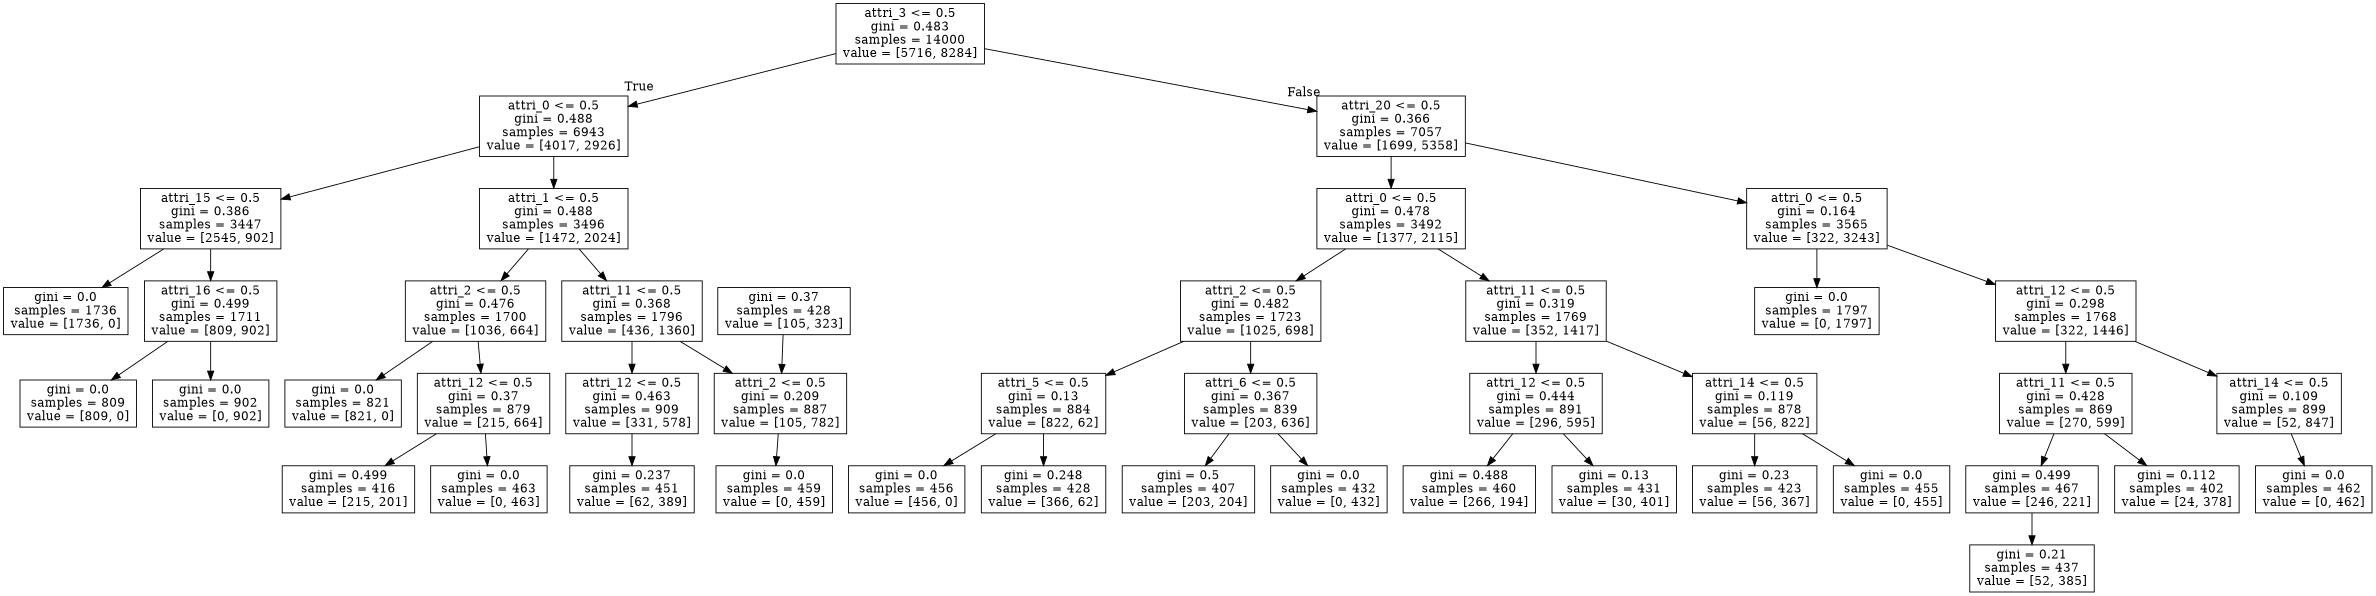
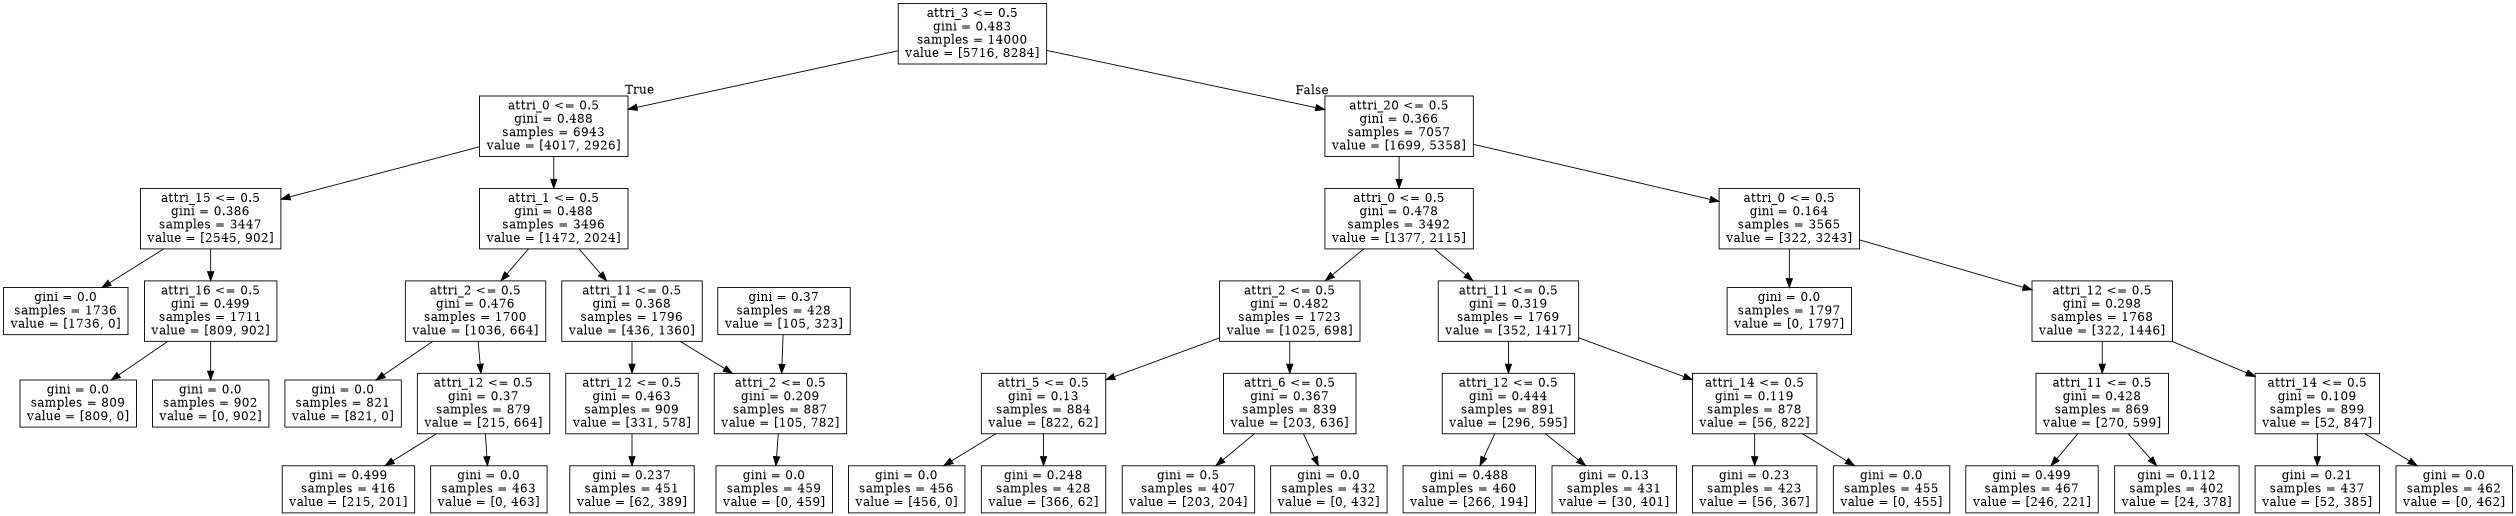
  digraph {
    fontname="DejaVu Serif"
    node [fontname="DejaVu Serif" shape=box]
    edge [fontname="DejaVu Serif"]
    n1 [label="attri_3 <= 0.5\ngini = 0.483\nsamples = 14000\nvalue = [5716, 8284]"]
    n2 [label="attri_0 <= 0.5\ngini = 0.488\nsamples = 6943\nvalue = [4017, 2926]"]
    n3 [label="attri_20 <= 0.5\ngini = 0.366\nsamples = 7057\nvalue = [1699, 5358]"]
    n4 [label="attri_15 <= 0.5\ngini = 0.386\nsamples = 3447\nvalue = [2545, 902]"]
    n5 [label="attri_1 <= 0.5\ngini = 0.488\nsamples = 3496\nvalue = [1472, 2024]"]
    n6 [label="attri_0 <= 0.5\ngini = 0.478\nsamples = 3492\nvalue = [1377, 2115]"]
    n7 [label="attri_0 <= 0.5\ngini = 0.164\nsamples = 3565\nvalue = [322, 3243]"]
    n8 [label="gini = 0.0\nsamples = 1736\nvalue = [1736, 0]"]
    n9 [label="attri_16 <= 0.5\ngini = 0.499\nsamples = 1711\nvalue = [809, 902]"]
    n10 [label="attri_2 <= 0.5\ngini = 0.476\nsamples = 1700\nvalue = [1036, 664]"]
    n11 [label="attri_11 <= 0.5\ngini = 0.368\nsamples = 1796\nvalue = [436, 1360]"]
    n12 [label="gini = 0.0\nsamples = 809\nvalue = [809, 0]"]
    n13 [label="gini = 0.0\nsamples = 902\nvalue = [0, 902]"]
    n14 [label="gini = 0.0\nsamples = 821\nvalue = [821, 0]"]
    n15 [label="attri_12 <= 0.5\ngini = 0.37\nsamples = 879\nvalue = [215, 664]"]
    n16 [label="attri_12 <= 0.5\ngini = 0.463\nsamples = 909\nvalue = [331, 578]"]
    n17 [label="attri_2 <= 0.5\ngini = 0.209\nsamples = 887\nvalue = [105, 782]"]
    n18 [label="gini = 0.499\nsamples = 416\nvalue = [215, 201]"]
    n19 [label="gini = 0.0\nsamples = 463\nvalue = [0, 463]"]
    n20 [label="gini = 0.237\nsamples = 451\nvalue = [62, 389]"]
    n21 [label="gini = 0.0\nsamples = 459\nvalue = [0, 459]"]
    n22 [label="gini = 0.37\nsamples = 428\nvalue = [105, 323]"]
    n23 [label="attri_2 <= 0.5\ngini = 0.482\nsamples = 1723\nvalue = [1025, 698]"]
    n24 [label="attri_11 <= 0.5\ngini = 0.319\nsamples = 1769\nvalue = [352, 1417]"]
    n25 [label="gini = 0.0\nsamples = 1797\nvalue = [0, 1797]"]
    n26 [label="attri_12 <= 0.5\ngini = 0.298\nsamples = 1768\nvalue = [322, 1446]"]
    n27 [label="attri_5 <= 0.5\ngini = 0.13\nsamples = 884\nvalue = [822, 62]"]
    n28 [label="attri_6 <= 0.5\ngini = 0.367\nsamples = 839\nvalue = [203, 636]"]
    n29 [label="attri_12 <= 0.5\ngini = 0.444\nsamples = 891\nvalue = [296, 595]"]
    n30 [label="attri_14 <= 0.5\ngini = 0.119\nsamples = 878\nvalue = [56, 822]"]
    n31 [label="gini = 0.0\nsamples = 456\nvalue = [456, 0]"]
    n32 [label="gini = 0.248\nsamples = 428\nvalue = [366, 62]"]
    n33 [label="gini = 0.5\nsamples = 407\nvalue = [203, 204]"]
    n34 [label="gini = 0.0\nsamples = 432\nvalue = [0, 432]"]
    n35 [label="gini = 0.488\nsamples = 460\nvalue = [266, 194]"]
    n36 [label="gini = 0.13\nsamples = 431\nvalue = [30, 401]"]
    n37 [label="gini = 0.23\nsamples = 423\nvalue = [56, 367]"]
    n38 [label="gini = 0.0\nsamples = 455\nvalue = [0, 455]"]
    n39 [label="attri_11 <= 0.5\ngini = 0.428\nsamples = 869\nvalue = [270, 599]"]
    n40 [label="attri_14 <= 0.5\ngini = 0.109\nsamples = 899\nvalue = [52, 847]"]
    n41 [label="gini = 0.499\nsamples = 467\nvalue = [246, 221]"]
    n42 [label="gini = 0.112\nsamples = 402\nvalue = [24, 378]"]
    n43 [label="gini = 0.21\nsamples = 437\nvalue = [52, 385]"]
    n44 [label="gini = 0.0\nsamples = 462\nvalue = [0, 462]"]
    n1 -> n2 [headlabel=True labelangle=45 labeldistance=2.5]
    n1 -> n3 [headlabel=False labelangle=-45 labeldistance=2.5]
    n2 -> n4
    n2 -> n5
    n3 -> n6
    n3 -> n7
    n4 -> n8
    n4 -> n9
    n5 -> n10
    n5 -> n11
    n6 -> n23
    n6 -> n24
    n7 -> n25
    n7 -> n26
    n9 -> n12
    n9 -> n13
    n10 -> n14
    n10 -> n15
    n11 -> n16
    n11 -> n17
    n15 -> n18
    n15 -> n19
    n16 -> n20
    n17 -> n21
    n22 -> n17
    n23 -> n27
    n23 -> n28
    n24 -> n29
    n24 -> n30
    n26 -> n39
    n26 -> n40
    n27 -> n31
    n27 -> n32
    n28 -> n33
    n28 -> n34
    n29 -> n35
    n29 -> n36
    n30 -> n37
    n30 -> n38
    n39 -> n41
    n39 -> n42
-   n41 -> n43
+   n40 -> n43
    n40 -> n44
  }
